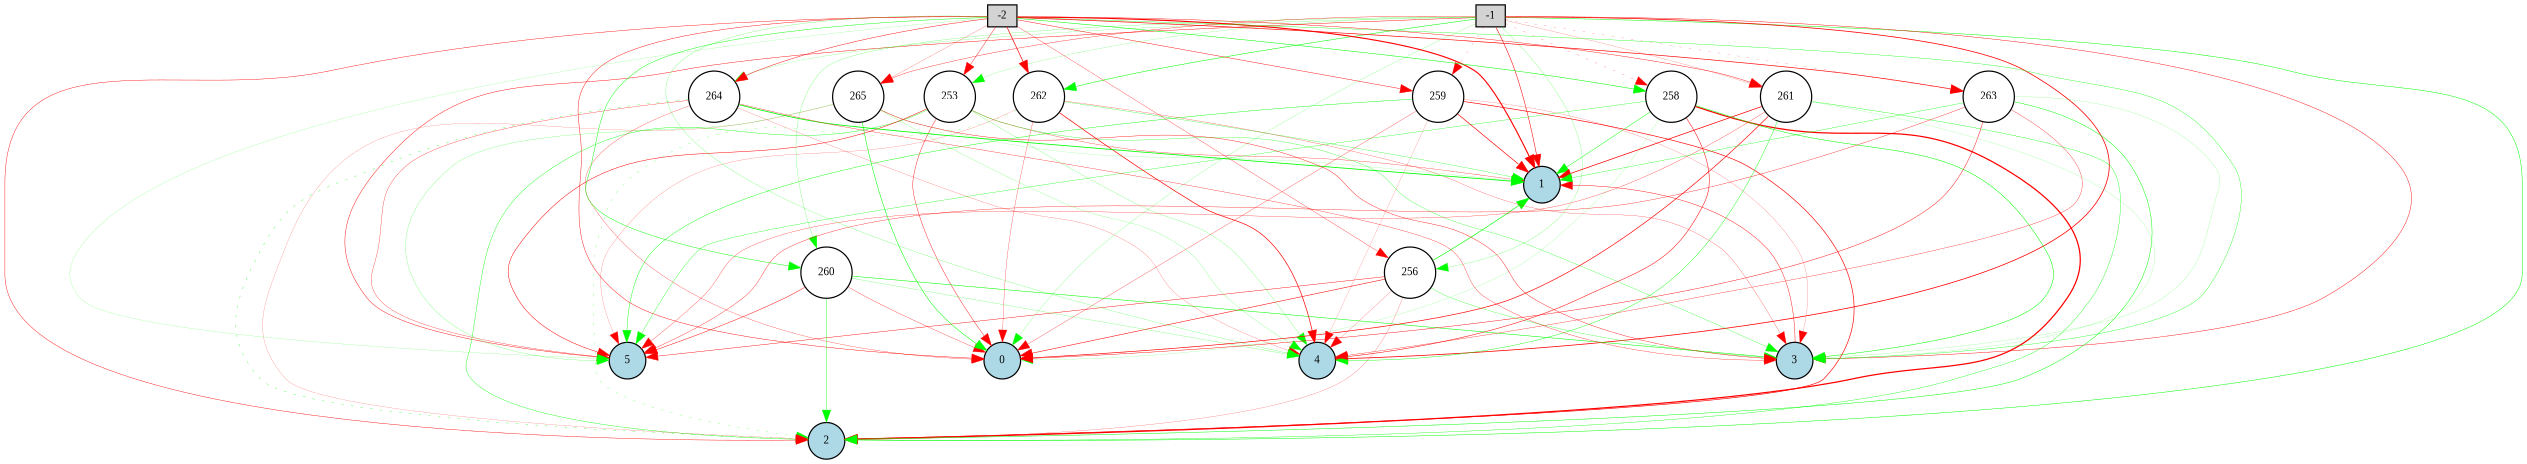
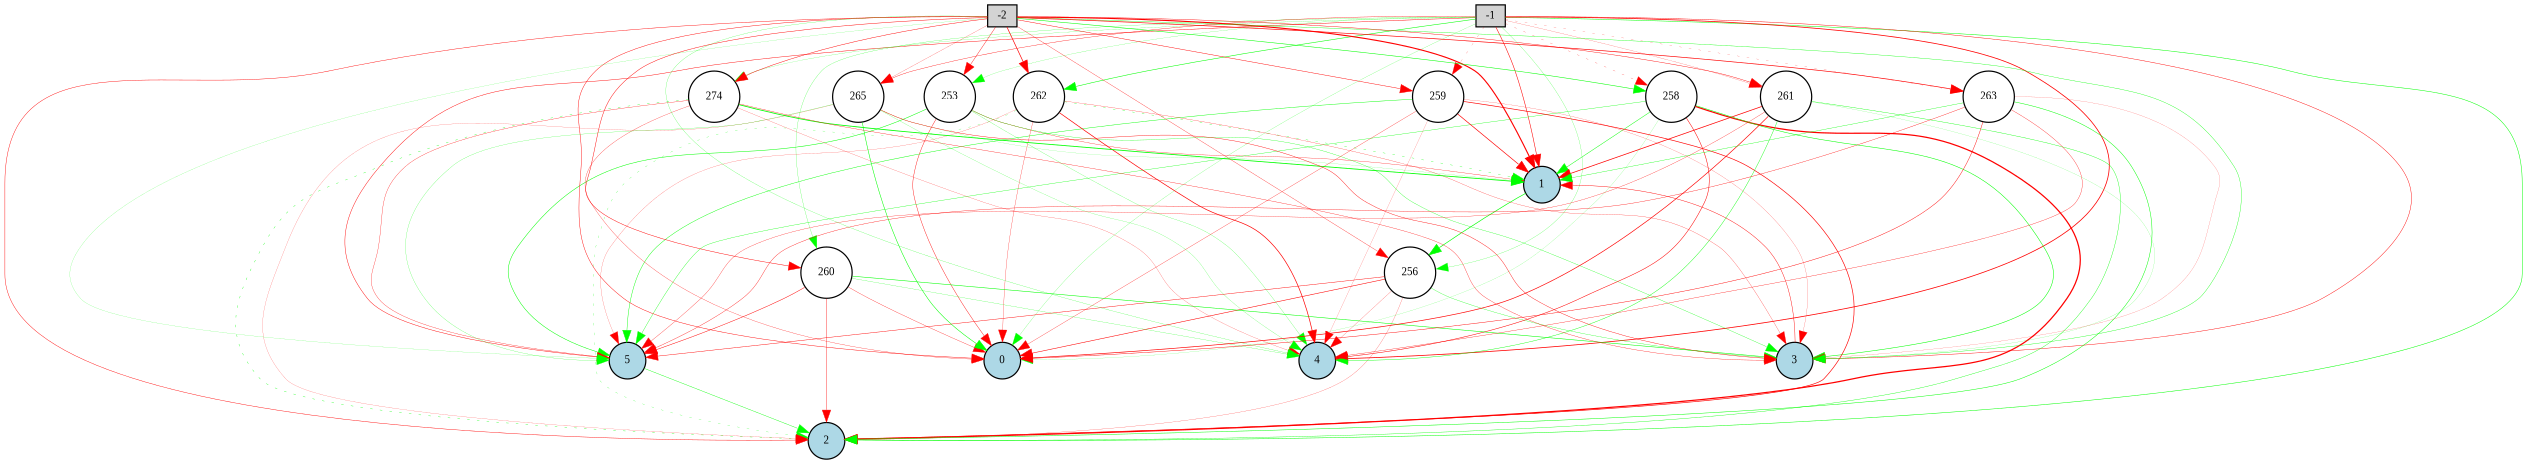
  digraph {
    fontname="Liberation Serif"
    node [fillcolor=white fontname="Liberation Serif" fontsize=9 shape=circle style=filled]
    edge [color=red fontname="Liberation Serif" style=solid]
    -1 [fillcolor=lightgray height=0.2 shape=box width=0.2]
    0 [fillcolor=lightblue height=0.2 width=0.2]
    1 [fillcolor=lightblue height=0.2 width=0.2]
    2 [fillcolor=lightblue height=0.2 width=0.2]
    3 [fillcolor=lightblue height=0.2 width=0.2]
    4 [fillcolor=lightblue height=0.2 width=0.2]
    5 [fillcolor=lightblue height=0.2 width=0.2]
    256 [height=0.2 width=0.2]
    n9 [height=0.2 label=253 width=0.2]
    258 [height=0.2 width=0.2]
    259 [height=0.2 width=0.2]
    260 [height=0.2 width=0.2]
    261 [height=0.2 width=0.2]
    262 [height=0.2 width=0.2]
    263 [height=0.2 width=0.2]
-   264 [height=0.2 width=0.2]
+   264 [height=0.2 width=0.2 label=274]
    265 [height=0.2 width=0.2]
    -2 [fillcolor=lightgray height=0.2 shape=box width=0.2]
    -1 -> 0 [color=green penwidth=0.14186156799203414]
    -1 -> 1 [penwidth=0.44324736142719157]
    -1 -> 2 [color=green penwidth=0.3997713225916234]
    -1 -> 3 [penwidth=0.3518914892056636]
    -1 -> 4 [penwidth=0.6319082764239422]
    -1 -> 5 [penwidth=0.3560983562716348]
    -1 -> 256 [color=green penwidth=0.16372594907945148]
    -1 -> n9 [color=green penwidth=0.13612930785352167]
    -1 -> 258 [penwidth=0.1669882995855275 style=dotted]
    -1 -> 259 [penwidth=0.13742590956172013 style=dotted]
    -1 -> 260 [color=green penwidth=0.1747512959681709]
    -1 -> 261 [penwidth=0.13816462271753105]
    -1 -> 262 [color=green penwidth=0.43176116276484666]
    -1 -> 263 [penwidth=0.14464774063401203 style=dotted]
    -1 -> 264 [color=green penwidth=0.14021319235111376]
    -1 -> 265 [penwidth=0.28352655161717555]
    3 -> 1 [penwidth=0.34827350632642884]
    256 -> 0 [penwidth=0.4379065647298628]
-   256 -> 1 [color=green penwidth=0.5235204964962332]
+   1 -> 256 [color=green penwidth=0.5235204964962332]
    256 -> 2 [penwidth=0.1585795252965823]
    256 -> 3 [color=green penwidth=0.24087860701736277]
    256 -> 4 [penwidth=0.15059803731124155]
    256 -> 5 [penwidth=0.34850319036383237]
    n9 -> 0 [penwidth=0.32974491539105255]
    n9 -> 1 [penwidth=0.23951724365141278]
-   n9 -> 2 [color=green penwidth=0.3175025982445827]
+   5 -> 2 [color=green penwidth=0.3175025982445827]
    n9 -> 3 [color=green penwidth=0.24584225309855162]
    n9 -> 4 [color=green penwidth=0.16384271503421866]
-   n9 -> 5 [penwidth=0.40519684701631753]
+   n9 -> 5 [color=green penwidth=0.40519684701631753]
    258 -> 0 [color=green penwidth=0.10554184105057987]
    258 -> 1 [color=green penwidth=0.36621477209285214]
    258 -> 2 [penwidth=1.0133091117661395]
    258 -> 3 [color=green penwidth=0.4282093119464465]
    258 -> 4 [penwidth=0.41897931100169505]
    258 -> 5 [color=green penwidth=0.2722210832059283]
    259 -> 0 [penwidth=0.2185744358411354]
    259 -> 1 [penwidth=0.537818970888275]
    259 -> 2 [penwidth=0.5317775485956657]
    259 -> 3 [penwidth=0.14106360556669795]
    259 -> 4 [penwidth=0.12303598918436366]
    259 -> 5 [color=green penwidth=0.3468647389596784]
    260 -> 0 [penwidth=0.24754177041251774]
-   260 -> 2 [color=green penwidth=0.3052586421781275]
+   260 -> 2 [penwidth=0.3052586421781275]
    260 -> 3 [color=green penwidth=0.4322891392507253]
    260 -> 4 [color=green penwidth=0.17009802952860364]
    260 -> 5 [penwidth=0.38009774496779847]
    261 -> 0 [penwidth=0.5438841230169436]
    261 -> 1 [penwidth=0.5912416770339781]
    261 -> 2 [color=green penwidth=0.2995740985752714]
    261 -> 3 [color=green penwidth=0.10792090000057629]
    261 -> 4 [color=green penwidth=0.32925433614994537]
    261 -> 5 [penwidth=0.23147945079874477]
    262 -> 0 [penwidth=0.21330233913977975]
-   262 -> 1 [color=green penwidth=0.24517170984480355]
+   262 -> 1 [color=green penwidth=0.24517170984480355 style=dotted]
    262 -> 2 [color=green penwidth=0.17606948023958177 style=dotted]
    262 -> 3 [penwidth=0.1926528030191656]
    262 -> 4 [penwidth=0.5613623385579147]
    262 -> 5 [penwidth=0.13993640126516144]
    263 -> 0 [penwidth=0.355612046547751]
    263 -> 1 [color=green penwidth=0.2794317278548595]
    263 -> 2 [color=green penwidth=0.3902313735998778]
-   263 -> 3 [color=green penwidth=0.11871100158577196]
+   263 -> 3 [penwidth=0.11871100158577196]
    263 -> 4 [penwidth=0.26029544884999956]
    263 -> 5 [penwidth=0.2821894268415933]
    264 -> 0 [penwidth=0.21893784259046534]
    264 -> 1 [color=green penwidth=0.672504409583847]
    264 -> 2 [color=green penwidth=0.26924713522482757 style=dotted]
    264 -> 3 [penwidth=0.2582022834901333]
    264 -> 4 [penwidth=0.15355071730747416]
    264 -> 5 [penwidth=0.24270485605702957]
    265 -> 0 [color=green penwidth=0.42764685640753364]
    265 -> 1 [color=green penwidth=0.1043280266631844]
    265 -> 2 [penwidth=0.1268468311554343]
    265 -> 3 [penwidth=0.32069784828131687]
    265 -> 4 [color=green penwidth=0.14340110728341637]
    265 -> 5 [color=green penwidth=0.16399672622581218]
    -2 -> 0 [penwidth=0.3528461434434621]
    -2 -> 1 [penwidth=0.9170959937895375]
    -2 -> 2 [penwidth=0.3396223907713758]
    -2 -> 3 [color=green penwidth=0.2878385157702502]
    -2 -> 4 [color=green penwidth=0.16871591984281925]
    -2 -> 5 [color=green penwidth=0.11339570287715861]
    -2 -> 256 [penwidth=0.2459219100255165]
    -2 -> n9 [penwidth=0.3146739289131338]
    -2 -> 258 [color=green penwidth=0.42753320522719984]
    -2 -> 259 [penwidth=0.3587037070324567]
-   -2 -> 260 [color=green penwidth=0.36438193074048586]
+   -2 -> 260 [penwidth=0.36438193074048586]
    -2 -> 261 [penwidth=0.3309009886884684]
    -2 -> 262 [penwidth=0.5485615020611865]
    -2 -> 263 [penwidth=0.5376736755539481]
    -2 -> 264 [penwidth=0.364963060134732]
    -2 -> 265 [penwidth=0.16342712422943328]
  }
